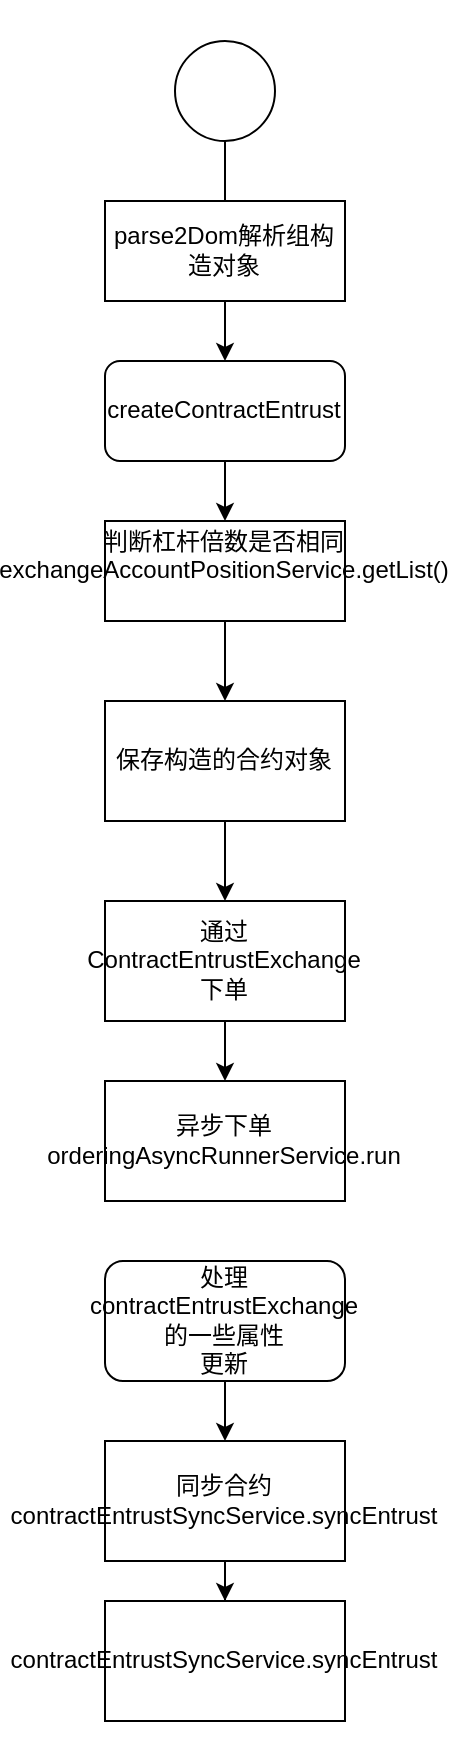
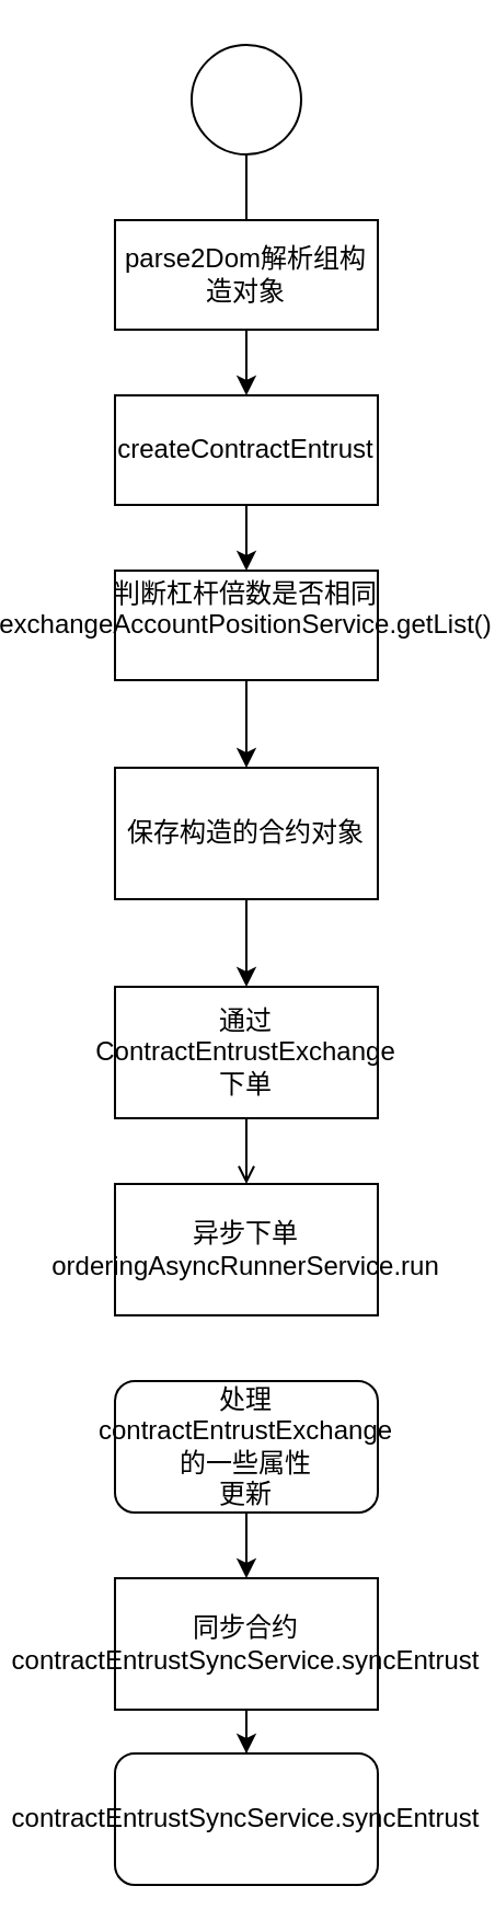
  <mxCell id="0" />
  <mxCell id="1" parent="0" />
  <mxCell id="2" style="edgeStyle=orthogonalEdgeStyle;rounded=0;orthogonalLoop=1;jettySize=auto;html=1;entryX=0.5;entryY=0;entryDx=0;entryDy=0;" edge="1" parent="1" source="3" target="5"><mxGeometry relative="1" as="geometry"><mxPoint x="82.5" y="130" as="targetPoint" /><Array as="points"><mxPoint x="80" y="100" /><mxPoint x="83" y="100" /><mxPoint x="83" y="140" /></Array></mxGeometry></mxCell>
  <mxCell id="3" value="" style="ellipse;whiteSpace=wrap;html=1;aspect=fixed;" vertex="1" parent="1"><mxGeometry x="55" y="20" width="50" height="50" as="geometry" /></mxCell>
  <mxCell id="4" style="edgeStyle=orthogonalEdgeStyle;rounded=0;orthogonalLoop=1;jettySize=auto;html=1;entryX=0.5;entryY=0;entryDx=0;entryDy=0;" edge="1" parent="1" source="5" target="7"><mxGeometry relative="1" as="geometry"><mxPoint x="80" y="230" as="targetPoint" /></mxGeometry></mxCell>
  <mxCell id="5" value="parse2Dom解析组构造对象" style="rounded=0;whiteSpace=wrap;html=1;" vertex="1" parent="1"><mxGeometry x="20" y="100" width="120" height="50" as="geometry" /></mxCell>
  <mxCell id="6" style="edgeStyle=orthogonalEdgeStyle;rounded=0;orthogonalLoop=1;jettySize=auto;html=1;exitX=0.5;exitY=1;exitDx=0;exitDy=0;entryX=0.5;entryY=0;entryDx=0;entryDy=0;" edge="1" parent="1" source="7" target="9"><mxGeometry relative="1" as="geometry" /></mxCell>
- <mxCell id="7" value="createContractEntrust" style="whiteSpace=wrap;html=1;strokeColor=#000000;rounded=1;" vertex="1" parent="1"><mxGeometry x="20" y="180" width="120" height="50" as="geometry" /></mxCell>
+ <mxCell id="7" value="createContractEntrust" style="rounded=0;whiteSpace=wrap;html=1;strokeColor=#000000;" vertex="1" parent="1"><mxGeometry x="20" y="180" width="120" height="50" as="geometry" /></mxCell>
  <mxCell id="8" style="edgeStyle=orthogonalEdgeStyle;rounded=0;orthogonalLoop=1;jettySize=auto;html=1;entryX=0.5;entryY=0;entryDx=0;entryDy=0;" edge="1" parent="1" source="9" target="11"><mxGeometry relative="1" as="geometry" /></mxCell>
  <mxCell id="9" value="&lt;div&gt;判断杠杆倍数是否相同&lt;/div&gt;&lt;div&gt;exchangeAccountPositionService.getList()&lt;/div&gt;&lt;div&gt;&lt;br&gt;&lt;/div&gt;" style="rounded=0;whiteSpace=wrap;html=1;strokeColor=#000000;" vertex="1" parent="1"><mxGeometry x="20" y="260" width="120" height="50" as="geometry" /></mxCell>
  <mxCell id="10" style="edgeStyle=orthogonalEdgeStyle;rounded=0;orthogonalLoop=1;jettySize=auto;html=1;entryX=0.5;entryY=0;entryDx=0;entryDy=0;" edge="1" parent="1" source="11" target="13"><mxGeometry relative="1" as="geometry" /></mxCell>
  <mxCell id="11" value="保存构造的合约对象" style="rounded=0;whiteSpace=wrap;html=1;strokeColor=#000000;" vertex="1" parent="1"><mxGeometry x="20" y="350" width="120" height="60" as="geometry" /></mxCell>
- <mxCell id="12" style="edgeStyle=orthogonalEdgeStyle;rounded=0;orthogonalLoop=1;jettySize=auto;html=1;entryX=0.5;entryY=0;entryDx=0;entryDy=0;" edge="1" parent="1" source="13" target="14"><mxGeometry relative="1" as="geometry" /></mxCell>
+ <mxCell id="12" style="edgeStyle=orthogonalEdgeStyle;rounded=0;orthogonalLoop=1;jettySize=auto;html=1;entryX=0.5;entryY=0;entryDx=0;entryDy=0;endArrow=open;" edge="1" parent="1" source="13" target="14"><mxGeometry relative="1" as="geometry" /></mxCell>
  <mxCell id="13" value="通过ContractEntrustExchange下单&lt;br&gt;" style="rounded=0;whiteSpace=wrap;html=1;strokeColor=#000000;" vertex="1" parent="1"><mxGeometry x="20" y="450" width="120" height="60" as="geometry" /></mxCell>
  <mxCell id="14" value="异步下单orderingAsyncRunnerService.run" style="rounded=0;whiteSpace=wrap;html=1;strokeColor=#000000;" vertex="1" parent="1"><mxGeometry x="20" y="540" width="120" height="60" as="geometry" /></mxCell>
  <mxCell id="15" style="edgeStyle=orthogonalEdgeStyle;rounded=0;orthogonalLoop=1;jettySize=auto;html=1;exitX=0.5;exitY=1;exitDx=0;exitDy=0;entryX=0.5;entryY=0;entryDx=0;entryDy=0;" edge="1" parent="1" source="16" target="18"><mxGeometry relative="1" as="geometry" /></mxCell>
  <mxCell id="16" value="处理contractEntrustExchange的一些属性&lt;br&gt;更新" style="whiteSpace=wrap;html=1;strokeColor=#000000;rounded=1;" vertex="1" parent="1"><mxGeometry x="20" y="630" width="120" height="60" as="geometry" /></mxCell>
  <mxCell id="17" style="edgeStyle=orthogonalEdgeStyle;rounded=0;orthogonalLoop=1;jettySize=auto;html=1;entryX=0.5;entryY=0;entryDx=0;entryDy=0;" edge="1" parent="1" source="18" target="19"><mxGeometry relative="1" as="geometry" /></mxCell>
  <mxCell id="18" value="同步合约contractEntrustSyncService.syncEntrust" style="rounded=0;whiteSpace=wrap;html=1;strokeColor=#000000;" vertex="1" parent="1"><mxGeometry x="20" y="720" width="120" height="60" as="geometry" /></mxCell>
- <mxCell id="19" value="contractEntrustSyncService.syncEntrust" style="rounded=0;whiteSpace=wrap;html=1;strokeColor=#000000;" vertex="1" parent="1"><mxGeometry x="20" y="800" width="120" height="60" as="geometry" /></mxCell>
+ <mxCell id="19" value="contractEntrustSyncService.syncEntrust" style="whiteSpace=wrap;html=1;strokeColor=#000000;rounded=1;" vertex="1" parent="1"><mxGeometry x="20" y="800" width="120" height="60" as="geometry" /></mxCell>
